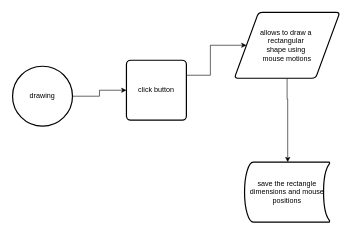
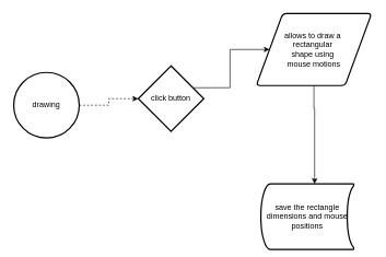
  <mxCell id="0" />
  <mxCell id="1" parent="0" />
- <mxCell id="2" style="edgeStyle=orthogonalEdgeStyle;rounded=0;orthogonalLoop=1;jettySize=auto;html=1;exitX=1;exitY=0.5;exitDx=0;exitDy=0;exitPerimeter=0;entryX=0;entryY=0.5;entryDx=0;entryDy=0;" edge="1" parent="1" source="3" target="5"><mxGeometry relative="1" as="geometry" /></mxCell>
+ <mxCell id="2" style="edgeStyle=orthogonalEdgeStyle;rounded=0;orthogonalLoop=1;jettySize=auto;html=1;exitX=1;exitY=0.5;exitDx=0;exitDy=0;exitPerimeter=0;entryX=0;entryY=0.5;entryDx=0;entryDy=0;dashed=1;" edge="1" parent="1" source="3" target="5"><mxGeometry relative="1" as="geometry" /></mxCell>
  <mxCell id="3" value="drawing" style="strokeWidth=2;html=1;shape=mxgraph.flowchart.start_2;whiteSpace=wrap;" vertex="1" parent="1"><mxGeometry x="20" y="110" width="100" height="100" as="geometry" /></mxCell>
  <mxCell id="4" style="edgeStyle=orthogonalEdgeStyle;rounded=0;orthogonalLoop=1;jettySize=auto;html=1;exitX=1;exitY=0.25;exitDx=0;exitDy=0;entryX=0;entryY=0.5;entryDx=0;entryDy=0;" edge="1" parent="1" source="5" target="7"><mxGeometry relative="1" as="geometry" /></mxCell>
- <mxCell id="5" value="click button" style="rounded=1;whiteSpace=wrap;html=1;absoluteArcSize=1;arcSize=14;strokeWidth=2;" vertex="1" parent="1"><mxGeometry x="210" y="100" width="100" height="100" as="geometry" /></mxCell>
+ <mxCell id="5" value="click button" style="rhombus;whiteSpace=wrap;html=1;absoluteArcSize=1;arcSize=14;strokeWidth=2;" vertex="1" parent="1"><mxGeometry x="210" y="100" width="100" height="100" as="geometry" /></mxCell>
  <mxCell id="6" style="edgeStyle=orthogonalEdgeStyle;rounded=0;orthogonalLoop=1;jettySize=auto;html=1;exitX=0.5;exitY=1;exitDx=0;exitDy=0;" edge="1" parent="1" source="7" target="8"><mxGeometry relative="1" as="geometry"><mxPoint x="478" y="200" as="targetPoint" /><Array as="points"><mxPoint x="478" y="165" /><mxPoint x="479" y="165" /></Array></mxGeometry></mxCell>
  <mxCell id="7" value="allows to draw a&amp;nbsp;&lt;br&gt;rectangular&amp;nbsp;&lt;br&gt;shape using&amp;nbsp;&lt;br&gt;mouse motions" style="shape=parallelogram;html=1;strokeWidth=2;perimeter=parallelogramPerimeter;whiteSpace=wrap;rounded=1;arcSize=12;size=0.23;" vertex="1" parent="1"><mxGeometry x="390" y="20" width="176" height="110" as="geometry" /></mxCell>
- <mxCell id="8" value="save the rectangle dimensions and mouse positions" style="strokeWidth=2;html=1;shape=mxgraph.flowchart.stored_data;whiteSpace=wrap;" vertex="1" parent="1"><mxGeometry x="407" y="270" width="142" height="100" as="geometry" /></mxCell>
+ <mxCell id="8" value="save the rectangle dimensions and mouse positions" style="strokeWidth=2;html=1;shape=mxgraph.flowchart.stored_data;whiteSpace=wrap;" vertex="1" parent="1"><mxGeometry x="397" y="280" width="142" height="100" as="geometry" /></mxCell>
